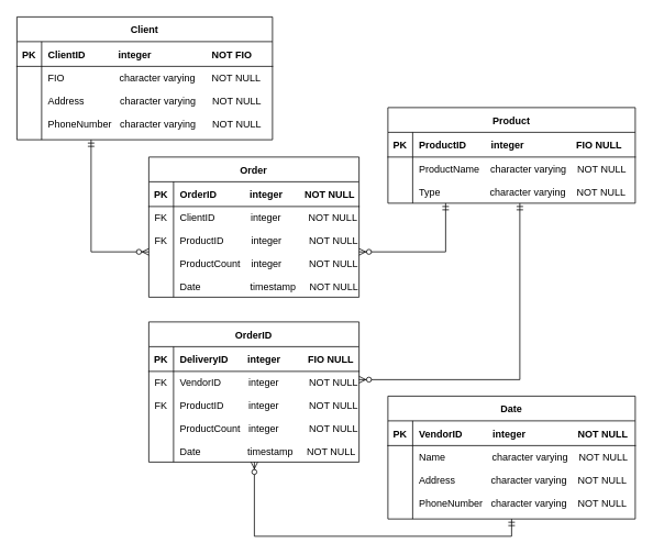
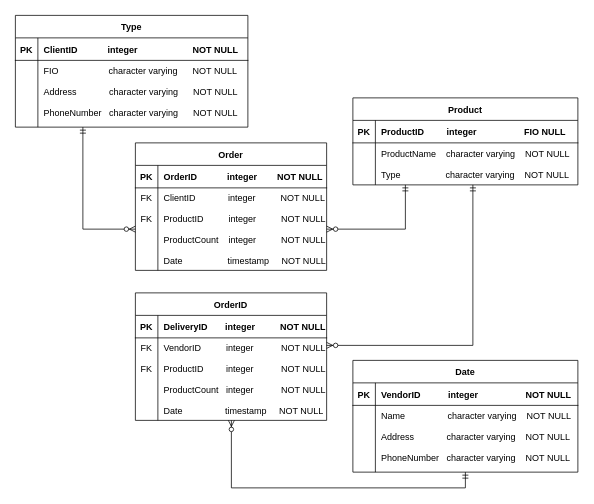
  <mxCell id="0" />
  <mxCell id="1" parent="0" />
  <mxCell id="2" value="Product" style="shape=table;startSize=30;container=1;collapsible=1;childLayout=tableLayout;fixedRows=1;rowLines=0;fontStyle=1;align=center;resizeLast=1;" parent="1" vertex="1"><mxGeometry x="470" y="130" width="300" height="116" as="geometry"><mxRectangle x="320" y="180" width="70" height="30" as="alternateBounds" /></mxGeometry></mxCell>
  <mxCell id="3" value="" style="shape=tableRow;horizontal=0;startSize=0;swimlaneHead=0;swimlaneBody=0;fillColor=none;collapsible=0;dropTarget=0;points=[[0,0.5],[1,0.5]];portConstraint=eastwest;top=0;left=0;right=0;bottom=1;" parent="2" vertex="1"><mxGeometry y="30" width="300" height="30" as="geometry" /></mxCell>
  <mxCell id="4" value="PK" style="shape=partialRectangle;connectable=0;fillColor=none;top=0;left=0;bottom=0;right=0;fontStyle=1;overflow=hidden;" parent="3" vertex="1"><mxGeometry width="30" height="30" as="geometry"><mxRectangle width="30" height="30" as="alternateBounds" /></mxGeometry></mxCell>
  <mxCell id="5" value="ProductID         integer                   FIO NULL" style="shape=partialRectangle;connectable=0;fillColor=none;top=0;left=0;bottom=0;right=0;align=left;spacingLeft=6;fontStyle=1;overflow=hidden;" parent="3" vertex="1"><mxGeometry x="30" width="270" height="30" as="geometry"><mxRectangle width="270" height="30" as="alternateBounds" /></mxGeometry></mxCell>
  <mxCell id="6" value="" style="shape=tableRow;horizontal=0;startSize=0;swimlaneHead=0;swimlaneBody=0;fillColor=none;collapsible=0;dropTarget=0;points=[[0,0.5],[1,0.5]];portConstraint=eastwest;top=0;left=0;right=0;bottom=0;" parent="2" vertex="1"><mxGeometry y="60" width="300" height="56" as="geometry" /></mxCell>
  <mxCell id="7" value="" style="shape=partialRectangle;connectable=0;fillColor=none;top=0;left=0;bottom=0;right=0;editable=1;overflow=hidden;" parent="6" vertex="1"><mxGeometry width="30" height="56" as="geometry"><mxRectangle width="30" height="56" as="alternateBounds" /></mxGeometry></mxCell>
  <mxCell id="8" value="ProductName    character varying    NOT NULL       &#10;&#10;Type                  character varying    NOT NULL" style="shape=partialRectangle;connectable=0;fillColor=none;top=0;left=0;bottom=0;right=0;align=left;spacingLeft=6;overflow=hidden;" parent="6" vertex="1"><mxGeometry x="30" width="270" height="56" as="geometry"><mxRectangle width="270" height="56" as="alternateBounds" /></mxGeometry></mxCell>
- <mxCell id="9" value="Client" style="shape=table;startSize=30;container=1;collapsible=1;childLayout=tableLayout;fixedRows=1;rowLines=0;fontStyle=1;align=center;resizeLast=1;" parent="1" vertex="1"><mxGeometry x="20" y="20" width="310" height="149" as="geometry"><mxRectangle x="320" y="180" width="70" height="30" as="alternateBounds" /></mxGeometry></mxCell>
+ <mxCell id="9" value="Type" style="shape=table;startSize=30;container=1;collapsible=1;childLayout=tableLayout;fixedRows=1;rowLines=0;fontStyle=1;align=center;resizeLast=1;" parent="1" vertex="1"><mxGeometry x="20" y="20" width="310" height="149" as="geometry"><mxRectangle x="320" y="180" width="70" height="30" as="alternateBounds" /></mxGeometry></mxCell>
  <mxCell id="10" value="" style="shape=tableRow;horizontal=0;startSize=0;swimlaneHead=0;swimlaneBody=0;fillColor=none;collapsible=0;dropTarget=0;points=[[0,0.5],[1,0.5]];portConstraint=eastwest;top=0;left=0;right=0;bottom=1;" parent="9" vertex="1"><mxGeometry y="30" width="310" height="30" as="geometry" /></mxCell>
  <mxCell id="11" value="PK" style="shape=partialRectangle;connectable=0;fillColor=none;top=0;left=0;bottom=0;right=0;fontStyle=1;overflow=hidden;" parent="10" vertex="1"><mxGeometry width="30" height="30" as="geometry"><mxRectangle width="30" height="30" as="alternateBounds" /></mxGeometry></mxCell>
- <mxCell id="12" value="ClientID            integer                      NOT FIO" style="shape=partialRectangle;connectable=0;fillColor=none;top=0;left=0;bottom=0;right=0;align=left;spacingLeft=6;fontStyle=1;overflow=hidden;" parent="10" vertex="1"><mxGeometry x="30" width="280" height="30" as="geometry"><mxRectangle width="280" height="30" as="alternateBounds" /></mxGeometry></mxCell>
+ <mxCell id="12" value="ClientID            integer                      NOT NULL" style="shape=partialRectangle;connectable=0;fillColor=none;top=0;left=0;bottom=0;right=0;align=left;spacingLeft=6;fontStyle=1;overflow=hidden;" parent="10" vertex="1"><mxGeometry x="30" width="280" height="30" as="geometry"><mxRectangle width="280" height="30" as="alternateBounds" /></mxGeometry></mxCell>
  <mxCell id="13" value="" style="shape=tableRow;horizontal=0;startSize=0;swimlaneHead=0;swimlaneBody=0;fillColor=none;collapsible=0;dropTarget=0;points=[[0,0.5],[1,0.5]];portConstraint=eastwest;top=0;left=0;right=0;bottom=0;" parent="9" vertex="1"><mxGeometry y="60" width="310" height="89" as="geometry" /></mxCell>
  <mxCell id="14" value="" style="shape=partialRectangle;connectable=0;fillColor=none;top=0;left=0;bottom=0;right=0;editable=1;overflow=hidden;" parent="13" vertex="1"><mxGeometry width="30" height="89" as="geometry"><mxRectangle width="30" height="89" as="alternateBounds" /></mxGeometry></mxCell>
  <mxCell id="15" value="FIO                    character varying      NOT NULL    &#10;&#10;Address             character varying      NOT NULL&#10;&#10;PhoneNumber   character varying      NOT NULL" style="shape=partialRectangle;connectable=0;fillColor=none;top=0;left=0;bottom=0;right=0;align=left;spacingLeft=6;overflow=hidden;verticalAlign=top;" parent="13" vertex="1"><mxGeometry x="30" width="280" height="89" as="geometry"><mxRectangle width="280" height="89" as="alternateBounds" /></mxGeometry></mxCell>
  <mxCell id="16" value="Order" style="shape=table;startSize=30;container=1;collapsible=1;childLayout=tableLayout;fixedRows=1;rowLines=0;fontStyle=1;align=center;resizeLast=1;" parent="1" vertex="1"><mxGeometry x="180" y="190" width="255" height="170" as="geometry"><mxRectangle x="320" y="180" width="70" height="30" as="alternateBounds" /></mxGeometry></mxCell>
  <mxCell id="17" value="" style="shape=tableRow;horizontal=0;startSize=0;swimlaneHead=0;swimlaneBody=0;fillColor=none;collapsible=0;dropTarget=0;points=[[0,0.5],[1,0.5]];portConstraint=eastwest;top=0;left=0;right=0;bottom=1;" parent="16" vertex="1"><mxGeometry y="30" width="255" height="30" as="geometry" /></mxCell>
  <mxCell id="18" value="PK" style="shape=partialRectangle;connectable=0;fillColor=none;top=0;left=0;bottom=0;right=0;fontStyle=1;overflow=hidden;" parent="17" vertex="1"><mxGeometry width="30" height="30" as="geometry"><mxRectangle width="30" height="30" as="alternateBounds" /></mxGeometry></mxCell>
  <mxCell id="19" value="OrderID            integer        NOT NULL" style="shape=partialRectangle;connectable=0;fillColor=none;top=0;left=0;bottom=0;right=0;align=left;spacingLeft=6;fontStyle=1;overflow=hidden;" parent="17" vertex="1"><mxGeometry x="30" width="225" height="30" as="geometry"><mxRectangle width="225" height="30" as="alternateBounds" /></mxGeometry></mxCell>
  <mxCell id="20" value="" style="shape=tableRow;horizontal=0;startSize=0;swimlaneHead=0;swimlaneBody=0;fillColor=none;collapsible=0;dropTarget=0;points=[[0,0.5],[1,0.5]];portConstraint=eastwest;top=0;left=0;right=0;bottom=0;" parent="16" vertex="1"><mxGeometry y="60" width="255" height="110" as="geometry" /></mxCell>
  <mxCell id="21" value="FK&#10;&#10;FK" style="shape=partialRectangle;connectable=0;fillColor=none;top=0;left=0;bottom=0;right=0;editable=1;overflow=hidden;verticalAlign=top;" parent="20" vertex="1"><mxGeometry width="30" height="110" as="geometry"><mxRectangle width="30" height="110" as="alternateBounds" /></mxGeometry></mxCell>
  <mxCell id="22" value="ClientID             integer          NOT NULL        &#10;&#10;ProductID          integer          NOT NULL&#10;&#10;ProductCount    integer          NOT NULL&#10;&#10;Date                  timestamp     NOT NULL" style="shape=partialRectangle;connectable=0;fillColor=none;top=0;left=0;bottom=0;right=0;align=left;spacingLeft=6;overflow=hidden;verticalAlign=top;" parent="20" vertex="1"><mxGeometry x="30" width="225" height="110" as="geometry"><mxRectangle width="225" height="110" as="alternateBounds" /></mxGeometry></mxCell>
  <mxCell id="23" value="Date" style="shape=table;startSize=30;container=1;collapsible=1;childLayout=tableLayout;fixedRows=1;rowLines=0;fontStyle=1;align=center;resizeLast=1;" parent="1" vertex="1"><mxGeometry x="470" y="480" width="300" height="149" as="geometry"><mxRectangle x="320" y="180" width="70" height="30" as="alternateBounds" /></mxGeometry></mxCell>
  <mxCell id="24" value="" style="shape=tableRow;horizontal=0;startSize=0;swimlaneHead=0;swimlaneBody=0;fillColor=none;collapsible=0;dropTarget=0;points=[[0,0.5],[1,0.5]];portConstraint=eastwest;top=0;left=0;right=0;bottom=1;" parent="23" vertex="1"><mxGeometry y="30" width="300" height="30" as="geometry" /></mxCell>
  <mxCell id="25" value="PK" style="shape=partialRectangle;connectable=0;fillColor=none;top=0;left=0;bottom=0;right=0;fontStyle=1;overflow=hidden;" parent="24" vertex="1"><mxGeometry width="30" height="30" as="geometry"><mxRectangle width="30" height="30" as="alternateBounds" /></mxGeometry></mxCell>
  <mxCell id="26" value="VendorID           integer                   NOT NULL" style="shape=partialRectangle;connectable=0;fillColor=none;top=0;left=0;bottom=0;right=0;align=left;spacingLeft=6;fontStyle=1;overflow=hidden;" parent="24" vertex="1"><mxGeometry x="30" width="270" height="30" as="geometry"><mxRectangle width="270" height="30" as="alternateBounds" /></mxGeometry></mxCell>
  <mxCell id="27" value="" style="shape=tableRow;horizontal=0;startSize=0;swimlaneHead=0;swimlaneBody=0;fillColor=none;collapsible=0;dropTarget=0;points=[[0,0.5],[1,0.5]];portConstraint=eastwest;top=0;left=0;right=0;bottom=0;" parent="23" vertex="1"><mxGeometry y="60" width="300" height="89" as="geometry" /></mxCell>
  <mxCell id="28" value="" style="shape=partialRectangle;connectable=0;fillColor=none;top=0;left=0;bottom=0;right=0;editable=1;overflow=hidden;" parent="27" vertex="1"><mxGeometry width="30" height="89" as="geometry"><mxRectangle width="30" height="89" as="alternateBounds" /></mxGeometry></mxCell>
  <mxCell id="29" value="Name                 character varying    NOT NULL&#10;&#10;Address             character varying    NOT NULL&#10; &#10;PhoneNumber   character varying    NOT NULL" style="shape=partialRectangle;connectable=0;fillColor=none;top=0;left=0;bottom=0;right=0;align=left;spacingLeft=6;overflow=hidden;verticalAlign=top;" parent="27" vertex="1"><mxGeometry x="30" width="270" height="89" as="geometry"><mxRectangle width="270" height="89" as="alternateBounds" /></mxGeometry></mxCell>
  <mxCell id="30" value="OrderID" style="shape=table;startSize=30;container=1;collapsible=1;childLayout=tableLayout;fixedRows=1;rowLines=0;fontStyle=1;align=center;resizeLast=1;" parent="1" vertex="1"><mxGeometry x="180" y="390" width="255" height="170" as="geometry"><mxRectangle x="320" y="180" width="70" height="30" as="alternateBounds" /></mxGeometry></mxCell>
  <mxCell id="31" value="" style="shape=tableRow;horizontal=0;startSize=0;swimlaneHead=0;swimlaneBody=0;fillColor=none;collapsible=0;dropTarget=0;points=[[0,0.5],[1,0.5]];portConstraint=eastwest;top=0;left=0;right=0;bottom=1;" parent="30" vertex="1"><mxGeometry y="30" width="255" height="30" as="geometry" /></mxCell>
  <mxCell id="32" value="PK" style="shape=partialRectangle;connectable=0;fillColor=none;top=0;left=0;bottom=0;right=0;fontStyle=1;overflow=hidden;" parent="31" vertex="1"><mxGeometry width="30" height="30" as="geometry"><mxRectangle width="30" height="30" as="alternateBounds" /></mxGeometry></mxCell>
- <mxCell id="33" value="DeliveryID       integer          FIO NULL" style="shape=partialRectangle;connectable=0;fillColor=none;top=0;left=0;bottom=0;right=0;align=left;spacingLeft=6;fontStyle=1;overflow=hidden;" parent="31" vertex="1"><mxGeometry x="30" width="225" height="30" as="geometry"><mxRectangle width="225" height="30" as="alternateBounds" /></mxGeometry></mxCell>
+ <mxCell id="33" value="DeliveryID       integer          NOT NULL" style="shape=partialRectangle;connectable=0;fillColor=none;top=0;left=0;bottom=0;right=0;align=left;spacingLeft=6;fontStyle=1;overflow=hidden;" parent="31" vertex="1"><mxGeometry x="30" width="225" height="30" as="geometry"><mxRectangle width="225" height="30" as="alternateBounds" /></mxGeometry></mxCell>
  <mxCell id="34" value="" style="shape=tableRow;horizontal=0;startSize=0;swimlaneHead=0;swimlaneBody=0;fillColor=none;collapsible=0;dropTarget=0;points=[[0,0.5],[1,0.5]];portConstraint=eastwest;top=0;left=0;right=0;bottom=0;" parent="30" vertex="1"><mxGeometry y="60" width="255" height="110" as="geometry" /></mxCell>
  <mxCell id="35" value="FK&#10;&#10;FK" style="shape=partialRectangle;connectable=0;fillColor=none;top=0;left=0;bottom=0;right=0;editable=1;overflow=hidden;verticalAlign=top;" parent="34" vertex="1"><mxGeometry width="30" height="110" as="geometry"><mxRectangle width="30" height="110" as="alternateBounds" /></mxGeometry></mxCell>
  <mxCell id="36" value="VendorID          integer           NOT NULL&#10;&#10;ProductID         integer           NOT NULL&#10;&#10;ProductCount   integer           NOT NULL&#10;&#10;Date                 timestamp     NOT NULL" style="shape=partialRectangle;connectable=0;fillColor=none;top=0;left=0;bottom=0;right=0;align=left;spacingLeft=6;overflow=hidden;verticalAlign=top;" parent="34" vertex="1"><mxGeometry x="30" width="225" height="110" as="geometry"><mxRectangle width="225" height="110" as="alternateBounds" /></mxGeometry></mxCell>
  <mxCell id="37" value="" style="edgeStyle=orthogonalEdgeStyle;fontSize=12;html=1;endArrow=ERzeroToMany;startArrow=ERmandOne;rounded=0;entryX=0;entryY=0.5;entryDx=0;entryDy=0;" parent="1" source="13" target="20" edge="1"><mxGeometry width="100" height="100" relative="1" as="geometry"><mxPoint x="170" y="270" as="sourcePoint" /><mxPoint x="80" y="280" as="targetPoint" /><Array as="points"><mxPoint x="110" y="305" /></Array></mxGeometry></mxCell>
  <mxCell id="38" value="" style="edgeStyle=orthogonalEdgeStyle;fontSize=12;html=1;endArrow=ERzeroToMany;startArrow=ERmandOne;rounded=0;" parent="1" source="6" target="20" edge="1"><mxGeometry width="100" height="100" relative="1" as="geometry"><mxPoint x="540" y="310" as="sourcePoint" /><mxPoint x="450" y="330" as="targetPoint" /><Array as="points"><mxPoint x="540" y="305" /></Array></mxGeometry></mxCell>
  <mxCell id="39" value="" style="edgeStyle=orthogonalEdgeStyle;fontSize=12;html=1;endArrow=ERzeroToMany;startArrow=ERmandOne;rounded=0;" parent="1" source="6" target="34" edge="1"><mxGeometry width="100" height="100" relative="1" as="geometry"><mxPoint x="550" y="276" as="sourcePoint" /><mxPoint x="460" y="470" as="targetPoint" /><Array as="points"><mxPoint x="630" y="460" /></Array></mxGeometry></mxCell>
  <mxCell id="40" value="" style="edgeStyle=orthogonalEdgeStyle;fontSize=12;html=1;endArrow=ERzeroToMany;startArrow=ERmandOne;rounded=0;" parent="1" source="27" target="34" edge="1"><mxGeometry width="100" height="100" relative="1" as="geometry"><mxPoint x="460" y="680" as="sourcePoint" /><mxPoint x="270" y="609.5" as="targetPoint" /><Array as="points"><mxPoint x="308" y="650" /></Array></mxGeometry></mxCell>
